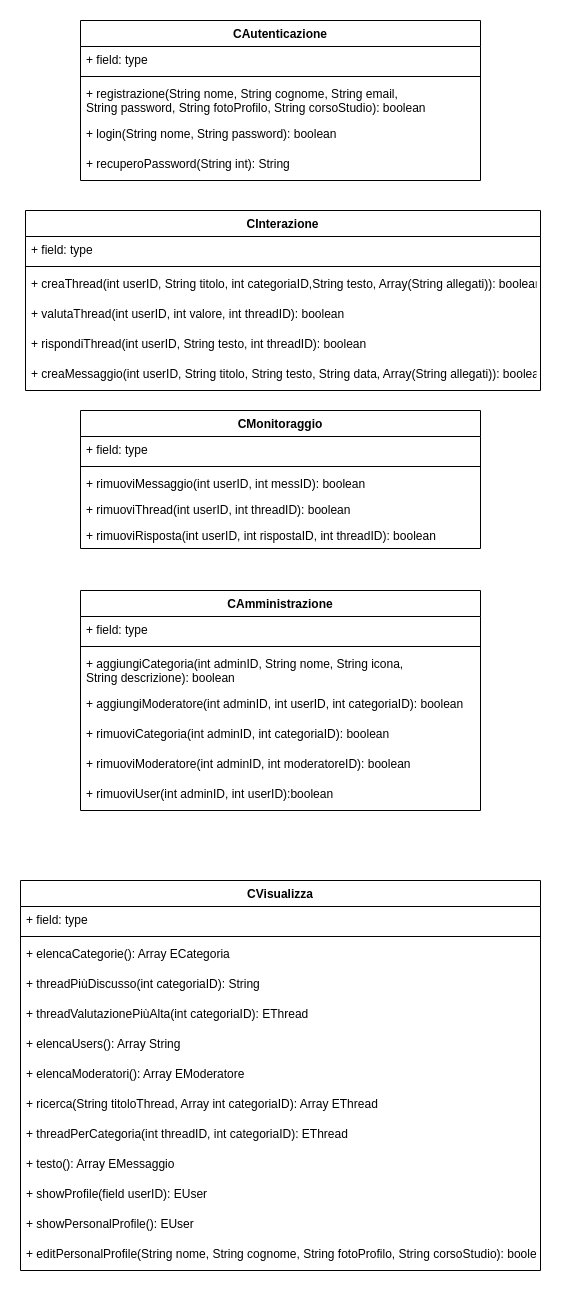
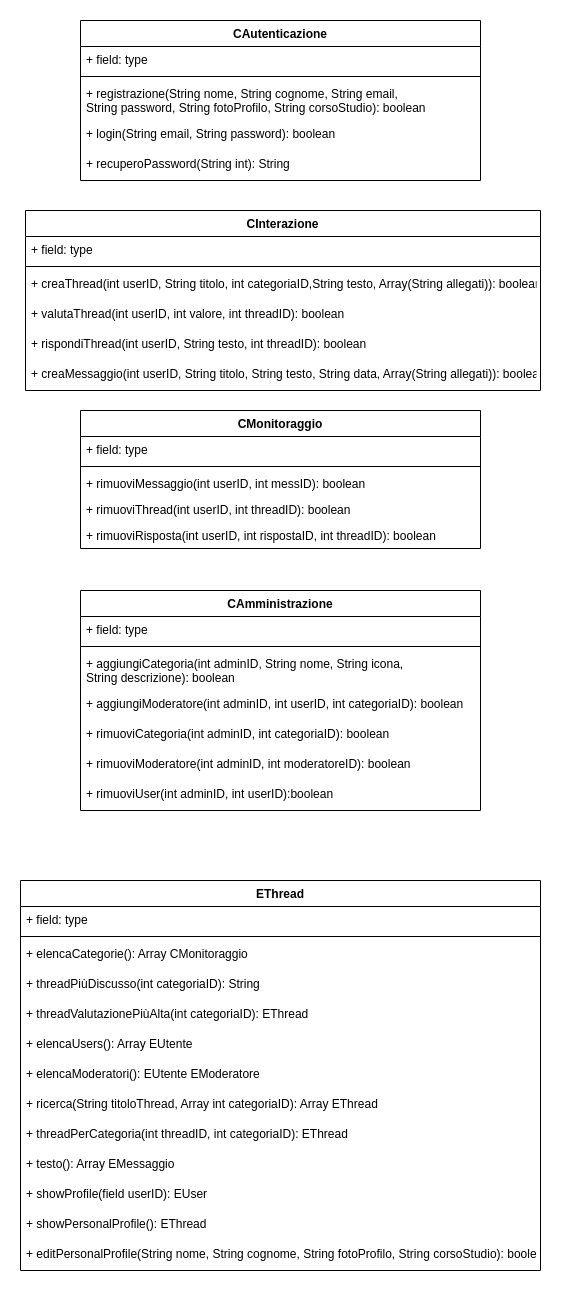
  <mxCell id="0" />
  <mxCell id="1" parent="0" />
  <mxCell id="2" value="CAutenticazione" style="swimlane;fontStyle=1;align=center;verticalAlign=top;childLayout=stackLayout;horizontal=1;startSize=26;horizontalStack=0;resizeParent=1;resizeParentMax=0;resizeLast=0;collapsible=1;marginBottom=0;" parent="1" vertex="1"><mxGeometry x="80" y="20" width="400" height="160" as="geometry"><mxRectangle x="360" y="40" width="130" height="26" as="alternateBounds" /></mxGeometry></mxCell>
  <mxCell id="3" value="+ field: type" style="text;strokeColor=none;fillColor=none;align=left;verticalAlign=top;spacingLeft=4;spacingRight=4;overflow=hidden;rotatable=0;points=[[0,0.5],[1,0.5]];portConstraint=eastwest;" parent="2" vertex="1"><mxGeometry y="26" width="400" height="26" as="geometry" /></mxCell>
  <mxCell id="4" value="" style="line;strokeWidth=1;fillColor=none;align=left;verticalAlign=middle;spacingTop=-1;spacingLeft=3;spacingRight=3;rotatable=0;labelPosition=right;points=[];portConstraint=eastwest;" parent="2" vertex="1"><mxGeometry y="52" width="400" height="8" as="geometry" /></mxCell>
  <mxCell id="5" value="+ registrazione(String nome, String cognome, String email,&#10;String password, String fotoProfilo, String corsoStudio): boolean" style="text;strokeColor=none;fillColor=none;align=left;verticalAlign=top;spacingLeft=4;spacingRight=4;overflow=hidden;rotatable=0;points=[[0,0.5],[1,0.5]];portConstraint=eastwest;" parent="2" vertex="1"><mxGeometry y="60" width="400" height="40" as="geometry" /></mxCell>
- <mxCell id="6" value="+ login(String nome, String password): boolean" style="text;strokeColor=none;fillColor=none;align=left;verticalAlign=top;spacingLeft=4;spacingRight=4;overflow=hidden;rotatable=0;points=[[0,0.5],[1,0.5]];portConstraint=eastwest;" parent="2" vertex="1"><mxGeometry y="100" width="400" height="30" as="geometry" /></mxCell>
+ <mxCell id="6" value="+ login(String email, String password): boolean" style="text;strokeColor=none;fillColor=none;align=left;verticalAlign=top;spacingLeft=4;spacingRight=4;overflow=hidden;rotatable=0;points=[[0,0.5],[1,0.5]];portConstraint=eastwest;" parent="2" vertex="1"><mxGeometry y="100" width="400" height="30" as="geometry" /></mxCell>
  <mxCell id="7" value="+ recuperoPassword(String int): String" style="text;strokeColor=none;fillColor=none;align=left;verticalAlign=top;spacingLeft=4;spacingRight=4;overflow=hidden;rotatable=0;points=[[0,0.5],[1,0.5]];portConstraint=eastwest;" parent="2" vertex="1"><mxGeometry y="130" width="400" height="30" as="geometry" /></mxCell>
  <mxCell id="8" value="CInterazione" style="swimlane;fontStyle=1;align=center;verticalAlign=top;childLayout=stackLayout;horizontal=1;startSize=26;horizontalStack=0;resizeParent=1;resizeParentMax=0;resizeLast=0;collapsible=1;marginBottom=0;" parent="1" vertex="1"><mxGeometry x="25" y="210" width="515" height="180" as="geometry"><mxRectangle x="360" y="240" width="150" height="26" as="alternateBounds" /></mxGeometry></mxCell>
  <mxCell id="9" value="+ field: type" style="text;strokeColor=none;fillColor=none;align=left;verticalAlign=top;spacingLeft=4;spacingRight=4;overflow=hidden;rotatable=0;points=[[0,0.5],[1,0.5]];portConstraint=eastwest;" parent="8" vertex="1"><mxGeometry y="26" width="515" height="26" as="geometry" /></mxCell>
  <mxCell id="10" value="" style="line;strokeWidth=1;fillColor=none;align=left;verticalAlign=middle;spacingTop=-1;spacingLeft=3;spacingRight=3;rotatable=0;labelPosition=right;points=[];portConstraint=eastwest;" parent="8" vertex="1"><mxGeometry y="52" width="515" height="8" as="geometry" /></mxCell>
  <mxCell id="11" value="+ creaThread(int userID, String titolo, int categoriaID,String testo, Array(String allegati)): boolean" style="text;strokeColor=none;fillColor=none;align=left;verticalAlign=top;spacingLeft=4;spacingRight=4;overflow=hidden;rotatable=0;points=[[0,0.5],[1,0.5]];portConstraint=eastwest;" parent="8" vertex="1"><mxGeometry y="60" width="515" height="30" as="geometry" /></mxCell>
  <mxCell id="12" value="+ valutaThread(int userID, int valore, int threadID): boolean" style="text;strokeColor=none;fillColor=none;align=left;verticalAlign=top;spacingLeft=4;spacingRight=4;overflow=hidden;rotatable=0;points=[[0,0.5],[1,0.5]];portConstraint=eastwest;" parent="8" vertex="1"><mxGeometry y="90" width="515" height="30" as="geometry" /></mxCell>
  <mxCell id="13" value="+ rispondiThread(int userID, String testo, int threadID): boolean" style="text;strokeColor=none;fillColor=none;align=left;verticalAlign=top;spacingLeft=4;spacingRight=4;overflow=hidden;rotatable=0;points=[[0,0.5],[1,0.5]];portConstraint=eastwest;" parent="8" vertex="1"><mxGeometry y="120" width="515" height="30" as="geometry" /></mxCell>
  <mxCell id="14" value="+ creaMessaggio(int userID, String titolo, String testo, String data, Array(String allegati)): boolean" style="text;strokeColor=none;fillColor=none;align=left;verticalAlign=top;spacingLeft=4;spacingRight=4;overflow=hidden;rotatable=0;points=[[0,0.5],[1,0.5]];portConstraint=eastwest;" vertex="1" parent="8"><mxGeometry y="150" width="515" height="30" as="geometry" /></mxCell>
  <mxCell id="15" value="CMonitoraggio" style="swimlane;fontStyle=1;align=center;verticalAlign=top;childLayout=stackLayout;horizontal=1;startSize=26;horizontalStack=0;resizeParent=1;resizeParentMax=0;resizeLast=0;collapsible=1;marginBottom=0;" parent="1" vertex="1"><mxGeometry x="80" y="410" width="400" height="138" as="geometry"><mxRectangle x="360" y="440" width="120" height="26" as="alternateBounds" /></mxGeometry></mxCell>
  <mxCell id="16" value="+ field: type" style="text;strokeColor=none;fillColor=none;align=left;verticalAlign=top;spacingLeft=4;spacingRight=4;overflow=hidden;rotatable=0;points=[[0,0.5],[1,0.5]];portConstraint=eastwest;" parent="15" vertex="1"><mxGeometry y="26" width="400" height="26" as="geometry" /></mxCell>
  <mxCell id="17" value="" style="line;strokeWidth=1;fillColor=none;align=left;verticalAlign=middle;spacingTop=-1;spacingLeft=3;spacingRight=3;rotatable=0;labelPosition=right;points=[];portConstraint=eastwest;" parent="15" vertex="1"><mxGeometry y="52" width="400" height="8" as="geometry" /></mxCell>
  <mxCell id="18" value="+ rimuoviMessaggio(int userID, int messID): boolean" style="text;strokeColor=none;fillColor=none;align=left;verticalAlign=top;spacingLeft=4;spacingRight=4;overflow=hidden;rotatable=0;points=[[0,0.5],[1,0.5]];portConstraint=eastwest;" parent="15" vertex="1"><mxGeometry y="60" width="400" height="26" as="geometry" /></mxCell>
  <mxCell id="19" value="+ rimuoviThread(int userID, int threadID): boolean" style="text;strokeColor=none;fillColor=none;align=left;verticalAlign=top;spacingLeft=4;spacingRight=4;overflow=hidden;rotatable=0;points=[[0,0.5],[1,0.5]];portConstraint=eastwest;" parent="15" vertex="1"><mxGeometry y="86" width="400" height="26" as="geometry" /></mxCell>
  <mxCell id="20" value="+ rimuoviRisposta(int userID, int rispostaID, int threadID): boolean" style="text;strokeColor=none;fillColor=none;align=left;verticalAlign=top;spacingLeft=4;spacingRight=4;overflow=hidden;rotatable=0;points=[[0,0.5],[1,0.5]];portConstraint=eastwest;" parent="15" vertex="1"><mxGeometry y="112" width="400" height="26" as="geometry" /></mxCell>
  <mxCell id="21" value="CAmministrazione" style="swimlane;fontStyle=1;align=center;verticalAlign=top;childLayout=stackLayout;horizontal=1;startSize=26;horizontalStack=0;resizeParent=1;resizeParentMax=0;resizeLast=0;collapsible=1;marginBottom=0;" parent="1" vertex="1"><mxGeometry x="80" y="590" width="400" height="220" as="geometry"><mxRectangle x="360" y="620" width="130" height="26" as="alternateBounds" /></mxGeometry></mxCell>
  <mxCell id="22" value="+ field: type" style="text;strokeColor=none;fillColor=none;align=left;verticalAlign=top;spacingLeft=4;spacingRight=4;overflow=hidden;rotatable=0;points=[[0,0.5],[1,0.5]];portConstraint=eastwest;" parent="21" vertex="1"><mxGeometry y="26" width="400" height="26" as="geometry" /></mxCell>
  <mxCell id="23" value="" style="line;strokeWidth=1;fillColor=none;align=left;verticalAlign=middle;spacingTop=-1;spacingLeft=3;spacingRight=3;rotatable=0;labelPosition=right;points=[];portConstraint=eastwest;" parent="21" vertex="1"><mxGeometry y="52" width="400" height="8" as="geometry" /></mxCell>
  <mxCell id="24" value="+ aggiungiCategoria(int adminID, String nome, String icona,&#10;String descrizione): boolean" style="text;strokeColor=none;fillColor=none;align=left;verticalAlign=top;spacingLeft=4;spacingRight=4;overflow=hidden;rotatable=0;points=[[0,0.5],[1,0.5]];portConstraint=eastwest;" parent="21" vertex="1"><mxGeometry y="60" width="400" height="40" as="geometry" /></mxCell>
  <mxCell id="25" value="+ aggiungiModeratore(int adminID, int userID, int categoriaID): boolean" style="text;strokeColor=none;fillColor=none;align=left;verticalAlign=top;spacingLeft=4;spacingRight=4;overflow=hidden;rotatable=0;points=[[0,0.5],[1,0.5]];portConstraint=eastwest;" parent="21" vertex="1"><mxGeometry y="100" width="400" height="30" as="geometry" /></mxCell>
  <mxCell id="26" value="+ rimuoviCategoria(int adminID, int categoriaID): boolean" style="text;strokeColor=none;fillColor=none;align=left;verticalAlign=top;spacingLeft=4;spacingRight=4;overflow=hidden;rotatable=0;points=[[0,0.5],[1,0.5]];portConstraint=eastwest;" parent="21" vertex="1"><mxGeometry y="130" width="400" height="30" as="geometry" /></mxCell>
  <mxCell id="27" value="+ rimuoviModeratore(int adminID, int moderatoreID): boolean" style="text;strokeColor=none;fillColor=none;align=left;verticalAlign=top;spacingLeft=4;spacingRight=4;overflow=hidden;rotatable=0;points=[[0,0.5],[1,0.5]];portConstraint=eastwest;" parent="21" vertex="1"><mxGeometry y="160" width="400" height="30" as="geometry" /></mxCell>
  <mxCell id="28" value="+ rimuoviUser(int adminID, int userID):boolean" style="text;strokeColor=none;fillColor=none;align=left;verticalAlign=top;spacingLeft=4;spacingRight=4;overflow=hidden;rotatable=0;points=[[0,0.5],[1,0.5]];portConstraint=eastwest;" parent="21" vertex="1"><mxGeometry y="190" width="400" height="30" as="geometry" /></mxCell>
- <mxCell id="29" value="CVisualizza" style="swimlane;fontStyle=1;align=center;verticalAlign=top;childLayout=stackLayout;horizontal=1;startSize=26;horizontalStack=0;resizeParent=1;resizeParentMax=0;resizeLast=0;collapsible=1;marginBottom=0;" parent="1" vertex="1"><mxGeometry x="20" y="880" width="520" height="390" as="geometry"><mxRectangle x="360" y="910" width="100" height="26" as="alternateBounds" /></mxGeometry></mxCell>
+ <mxCell id="29" value="EThread" style="swimlane;fontStyle=1;align=center;verticalAlign=top;childLayout=stackLayout;horizontal=1;startSize=26;horizontalStack=0;resizeParent=1;resizeParentMax=0;resizeLast=0;collapsible=1;marginBottom=0;" parent="1" vertex="1"><mxGeometry x="20" y="880" width="520" height="390" as="geometry"><mxRectangle x="360" y="910" width="100" height="26" as="alternateBounds" /></mxGeometry></mxCell>
  <mxCell id="30" value="+ field: type" style="text;strokeColor=none;fillColor=none;align=left;verticalAlign=top;spacingLeft=4;spacingRight=4;overflow=hidden;rotatable=0;points=[[0,0.5],[1,0.5]];portConstraint=eastwest;" parent="29" vertex="1"><mxGeometry y="26" width="520" height="26" as="geometry" /></mxCell>
  <mxCell id="31" value="" style="line;strokeWidth=1;fillColor=none;align=left;verticalAlign=middle;spacingTop=-1;spacingLeft=3;spacingRight=3;rotatable=0;labelPosition=right;points=[];portConstraint=eastwest;" parent="29" vertex="1"><mxGeometry y="52" width="520" height="8" as="geometry" /></mxCell>
- <mxCell id="32" value="+ elencaCategorie(): Array ECategoria" style="text;strokeColor=none;fillColor=none;align=left;verticalAlign=top;spacingLeft=4;spacingRight=4;overflow=hidden;rotatable=0;points=[[0,0.5],[1,0.5]];portConstraint=eastwest;" parent="29" vertex="1"><mxGeometry y="60" width="520" height="30" as="geometry" /></mxCell>
+ <mxCell id="32" value="+ elencaCategorie(): Array CMonitoraggio" style="text;strokeColor=none;fillColor=none;align=left;verticalAlign=top;spacingLeft=4;spacingRight=4;overflow=hidden;rotatable=0;points=[[0,0.5],[1,0.5]];portConstraint=eastwest;" parent="29" vertex="1"><mxGeometry y="60" width="520" height="30" as="geometry" /></mxCell>
  <mxCell id="33" value="+ threadPiùDiscusso(int categoriaID): String" style="text;strokeColor=none;fillColor=none;align=left;verticalAlign=top;spacingLeft=4;spacingRight=4;overflow=hidden;rotatable=0;points=[[0,0.5],[1,0.5]];portConstraint=eastwest;" parent="29" vertex="1"><mxGeometry y="90" width="520" height="30" as="geometry" /></mxCell>
  <mxCell id="34" value="+ threadValutazionePiùAlta(int categoriaID): EThread" style="text;strokeColor=none;fillColor=none;align=left;verticalAlign=top;spacingLeft=4;spacingRight=4;overflow=hidden;rotatable=0;points=[[0,0.5],[1,0.5]];portConstraint=eastwest;" parent="29" vertex="1"><mxGeometry y="120" width="520" height="30" as="geometry" /></mxCell>
- <mxCell id="35" value="+ elencaUsers(): Array String" style="text;strokeColor=none;fillColor=none;align=left;verticalAlign=top;spacingLeft=4;spacingRight=4;overflow=hidden;rotatable=0;points=[[0,0.5],[1,0.5]];portConstraint=eastwest;" parent="29" vertex="1"><mxGeometry y="150" width="520" height="30" as="geometry" /></mxCell>
- <mxCell id="36" value="+ elencaModeratori(): Array EModeratore" style="text;strokeColor=none;fillColor=none;align=left;verticalAlign=top;spacingLeft=4;spacingRight=4;overflow=hidden;rotatable=0;points=[[0,0.5],[1,0.5]];portConstraint=eastwest;" parent="29" vertex="1"><mxGeometry y="180" width="520" height="30" as="geometry" /></mxCell>
+ <mxCell id="35" value="+ elencaUsers(): Array EUtente" style="text;strokeColor=none;fillColor=none;align=left;verticalAlign=top;spacingLeft=4;spacingRight=4;overflow=hidden;rotatable=0;points=[[0,0.5],[1,0.5]];portConstraint=eastwest;" parent="29" vertex="1"><mxGeometry y="150" width="520" height="30" as="geometry" /></mxCell>
+ <mxCell id="36" value="+ elencaModeratori(): EUtente EModeratore" style="text;strokeColor=none;fillColor=none;align=left;verticalAlign=top;spacingLeft=4;spacingRight=4;overflow=hidden;rotatable=0;points=[[0,0.5],[1,0.5]];portConstraint=eastwest;" parent="29" vertex="1"><mxGeometry y="180" width="520" height="30" as="geometry" /></mxCell>
  <mxCell id="37" value="+ ricerca(String titoloThread, Array int categoriaID): Array EThread" style="text;strokeColor=none;fillColor=none;align=left;verticalAlign=top;spacingLeft=4;spacingRight=4;overflow=hidden;rotatable=0;points=[[0,0.5],[1,0.5]];portConstraint=eastwest;" parent="29" vertex="1"><mxGeometry y="210" width="520" height="30" as="geometry" /></mxCell>
  <mxCell id="38" value="+ threadPerCategoria(int threadID, int categoriaID): EThread" style="text;strokeColor=none;fillColor=none;align=left;verticalAlign=top;spacingLeft=4;spacingRight=4;overflow=hidden;rotatable=0;points=[[0,0.5],[1,0.5]];portConstraint=eastwest;" vertex="1" parent="29"><mxGeometry y="240" width="520" height="30" as="geometry" /></mxCell>
  <mxCell id="39" value="+ testo(): Array EMessaggio" style="text;strokeColor=none;fillColor=none;align=left;verticalAlign=top;spacingLeft=4;spacingRight=4;overflow=hidden;rotatable=0;points=[[0,0.5],[1,0.5]];portConstraint=eastwest;" vertex="1" parent="29"><mxGeometry y="270" width="520" height="30" as="geometry" /></mxCell>
  <mxCell id="40" value="+ showProfile(field userID): EUser" style="text;strokeColor=none;fillColor=none;align=left;verticalAlign=top;spacingLeft=4;spacingRight=4;overflow=hidden;rotatable=0;points=[[0,0.5],[1,0.5]];portConstraint=eastwest;" vertex="1" parent="29"><mxGeometry y="300" width="520" height="30" as="geometry" /></mxCell>
- <mxCell id="41" value="+ showPersonalProfile(): EUser" style="text;strokeColor=none;fillColor=none;align=left;verticalAlign=top;spacingLeft=4;spacingRight=4;overflow=hidden;rotatable=0;points=[[0,0.5],[1,0.5]];portConstraint=eastwest;" vertex="1" parent="29"><mxGeometry y="330" width="520" height="30" as="geometry" /></mxCell>
+ <mxCell id="41" value="+ showPersonalProfile(): EThread" style="text;strokeColor=none;fillColor=none;align=left;verticalAlign=top;spacingLeft=4;spacingRight=4;overflow=hidden;rotatable=0;points=[[0,0.5],[1,0.5]];portConstraint=eastwest;" vertex="1" parent="29"><mxGeometry y="330" width="520" height="30" as="geometry" /></mxCell>
  <mxCell id="42" value="+ editPersonalProfile(String nome, String cognome, String fotoProfilo, String corsoStudio): boolean" style="text;strokeColor=none;fillColor=none;align=left;verticalAlign=top;spacingLeft=4;spacingRight=4;overflow=hidden;rotatable=0;points=[[0,0.5],[1,0.5]];portConstraint=eastwest;" vertex="1" parent="29"><mxGeometry y="360" width="520" height="30" as="geometry" /></mxCell>
